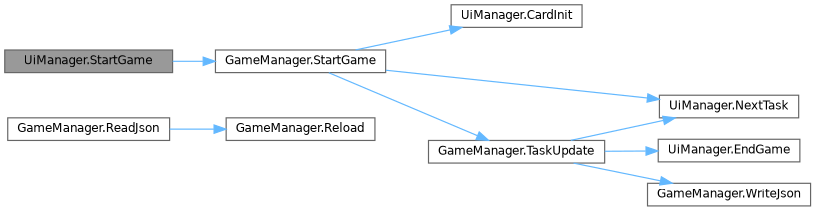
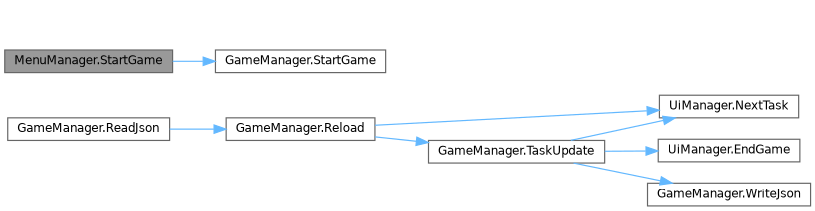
  digraph {
    rankdir=LR
    node [color=grey40 fillcolor=white fontname=Helvetica fontsize=10 shape=box style=filled]
    edge [color=steelblue1 fontname=Helvetica fontsize=10 labelfontname=Helvetica labelfontsize=10 style=solid]
-   n1 [color=gray40 fillcolor=grey60 fontcolor=black height=0.2 label="UiManager.StartGame" width=0.4]
+   n1 [color=gray40 fillcolor=grey60 fontcolor=black height=0.2 label="MenuManager.StartGame" width=0.4]
    n2 [height=0.2 label="GameManager.StartGame" width=0.4]
-   n3 [height=0.2 label="UiManager.CardInit" width=0.4]
    n4 [height=0.2 label="UiManager.NextTask" width=0.4]
    n5 [height=0.2 label="GameManager.TaskUpdate" width=0.4]
    n6 [height=0.2 label="GameManager.ReadJson" width=0.4]
    n7 [height=0.2 label="GameManager.Reload" width=0.4]
    n8 [height=0.2 label="UiManager.EndGame" width=0.4]
    n9 [height=0.2 label="GameManager.WriteJson" width=0.4]
    n1 -> n2
-   n2 -> n3
-   n2 -> n4
-   n2 -> n5
+   n7 -> n4
+   n7 -> n5
    n5 -> n4
    n5 -> n8
    n5 -> n9
    n6 -> n7
  }
